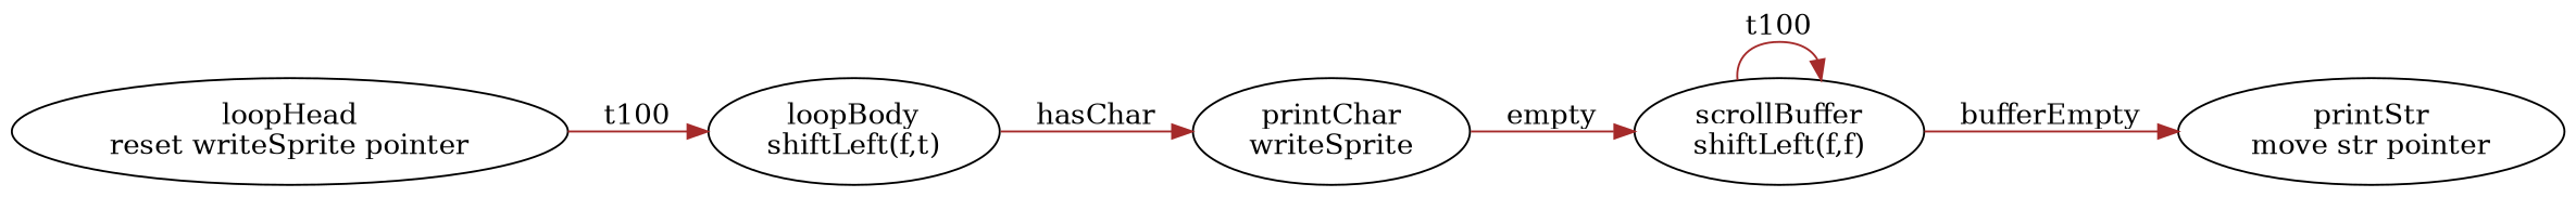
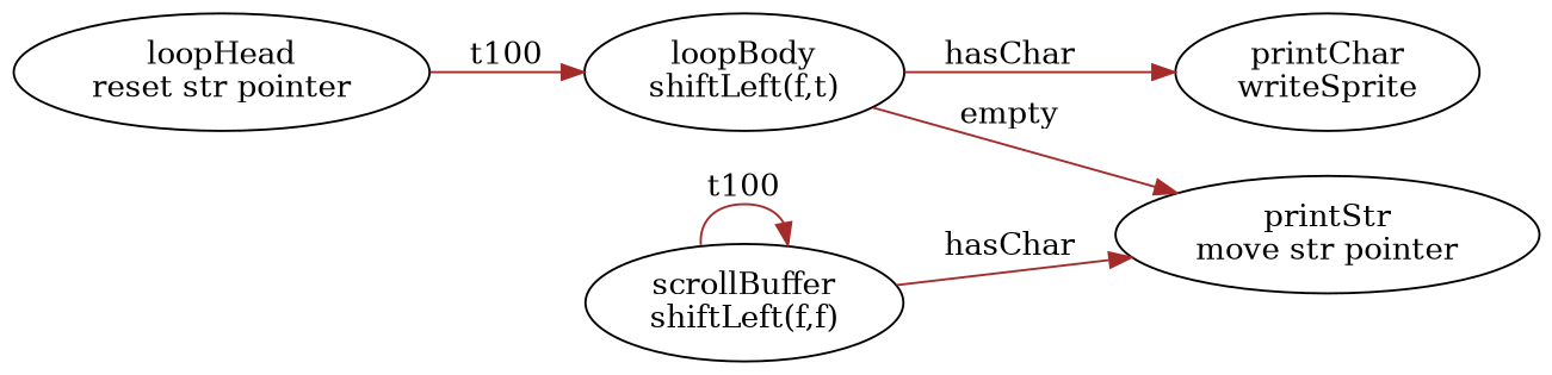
  digraph {
    rankdir=LR
    edge [color=brown]
-   n1 [label="loopHead\nreset writeSprite pointer"]
+   n1 [label="loopHead\nreset str pointer"]
    n2 [label="loopBody\nshiftLeft(f,t)"]
    n3 [label="printStr\nmove str pointer"]
    n4 [label="printChar\nwriteSprite"]
    n5 [label="scrollBuffer\nshiftLeft(f,f)"]
    n1 -> n2 [label=t100]
+   n2 -> n3 [label=empty]
    n2 -> n4 [label=hasChar]
-   n4 -> n5 [label=empty]
-   n5 -> n3 [label=bufferEmpty]
+   n5 -> n3 [label=hasChar]
    n5 -> n5 [label=t100]
  }
